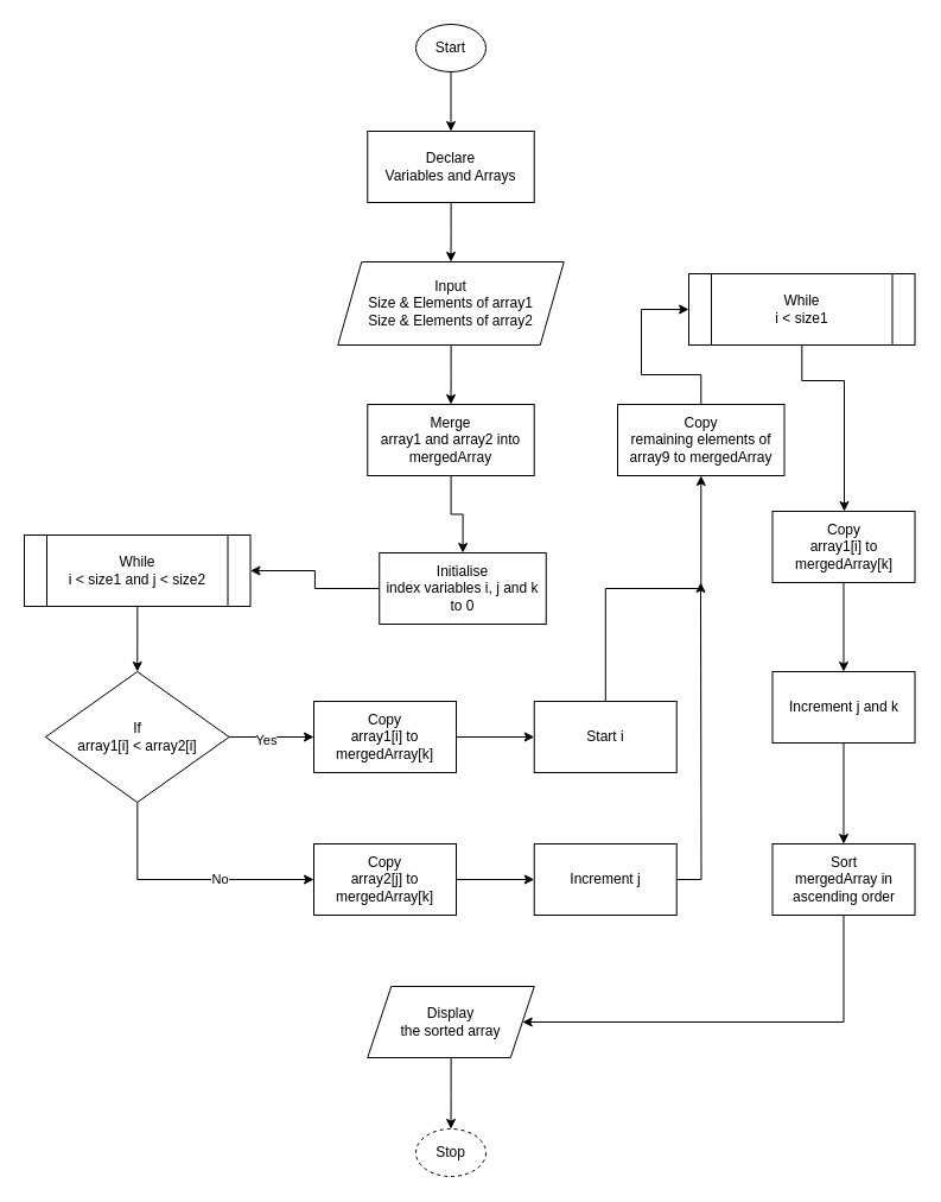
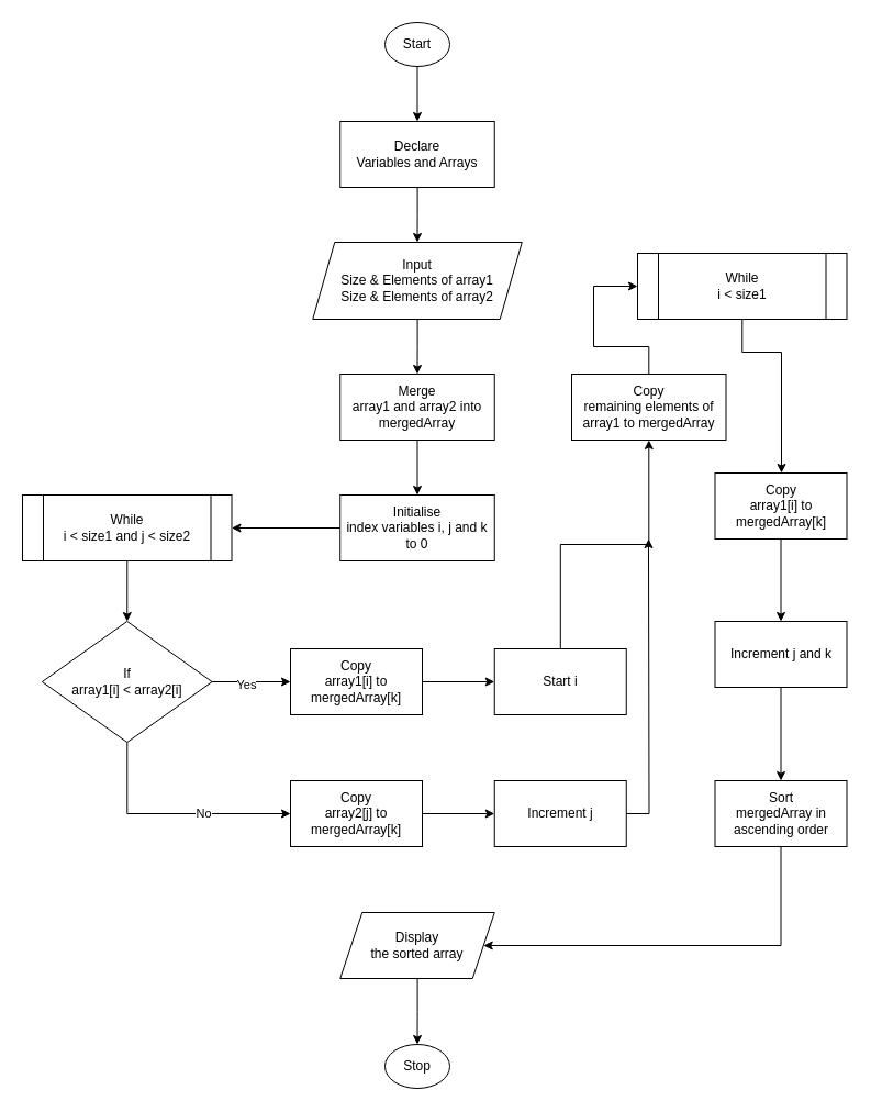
  <mxCell id="0" />
  <mxCell id="1" parent="0" />
  <mxCell id="2" style="edgeStyle=orthogonalEdgeStyle;rounded=0;orthogonalLoop=1;jettySize=auto;html=1;entryX=0.5;entryY=0;entryDx=0;entryDy=0;" edge="1" parent="1" source="3" target="5"><mxGeometry relative="1" as="geometry" /></mxCell>
  <mxCell id="3" value="Start" style="ellipse;whiteSpace=wrap;html=1;" vertex="1" parent="1"><mxGeometry x="350" y="20" width="59" height="40" as="geometry" /></mxCell>
  <mxCell id="4" style="edgeStyle=orthogonalEdgeStyle;rounded=0;orthogonalLoop=1;jettySize=auto;html=1;entryX=0.5;entryY=0;entryDx=0;entryDy=0;" edge="1" parent="1" source="5" target="7"><mxGeometry relative="1" as="geometry" /></mxCell>
  <mxCell id="5" value="Declare&lt;br&gt;Variables and Arrays" style="rounded=0;whiteSpace=wrap;html=1;" vertex="1" parent="1"><mxGeometry x="309.25" y="110" width="140.5" height="60" as="geometry" /></mxCell>
  <mxCell id="6" style="edgeStyle=orthogonalEdgeStyle;rounded=0;orthogonalLoop=1;jettySize=auto;html=1;entryX=0.5;entryY=0;entryDx=0;entryDy=0;" edge="1" parent="1" source="7" target="9"><mxGeometry relative="1" as="geometry" /></mxCell>
  <mxCell id="7" value="Input&lt;br&gt;Size &amp;amp; Elements of array1&lt;br&gt;Size &amp;amp; Elements of array2" style="shape=parallelogram;perimeter=parallelogramPerimeter;whiteSpace=wrap;html=1;fixedSize=1;" vertex="1" parent="1"><mxGeometry x="284.25" y="220" width="190.5" height="70" as="geometry" /></mxCell>
  <mxCell id="8" style="edgeStyle=orthogonalEdgeStyle;rounded=0;orthogonalLoop=1;jettySize=auto;html=1;" edge="1" parent="1" source="9" target="11"><mxGeometry relative="1" as="geometry" /></mxCell>
  <mxCell id="9" value="Merge&lt;br&gt;array1 and array2 into mergedArray" style="rounded=0;whiteSpace=wrap;html=1;" vertex="1" parent="1"><mxGeometry x="309.25" y="340" width="140.5" height="60" as="geometry" /></mxCell>
  <mxCell id="10" style="edgeStyle=orthogonalEdgeStyle;rounded=0;orthogonalLoop=1;jettySize=auto;html=1;entryX=1;entryY=0.5;entryDx=0;entryDy=0;" edge="1" parent="1" source="11" target="13"><mxGeometry relative="1" as="geometry" /></mxCell>
- <mxCell id="11" value="Initialise&lt;br&gt;index variables i, j and k to 0" style="rounded=0;whiteSpace=wrap;html=1;" vertex="1" parent="1"><mxGeometry x="319.25" y="465" width="140.5" height="60" as="geometry" /></mxCell>
+ <mxCell id="11" value="Initialise&lt;br&gt;index variables i, j and k to 0" style="rounded=0;whiteSpace=wrap;html=1;" vertex="1" parent="1"><mxGeometry x="309.25" y="450" width="140.5" height="60" as="geometry" /></mxCell>
  <mxCell id="12" style="edgeStyle=orthogonalEdgeStyle;rounded=0;orthogonalLoop=1;jettySize=auto;html=1;entryX=0.5;entryY=0;entryDx=0;entryDy=0;" edge="1" parent="1" source="13" target="18"><mxGeometry relative="1" as="geometry" /></mxCell>
  <mxCell id="13" value="While&lt;br&gt;i &amp;lt; size1 and j &amp;lt; size2" style="shape=process;whiteSpace=wrap;html=1;backgroundOutline=1;" vertex="1" parent="1"><mxGeometry x="20" y="450" width="190.5" height="60" as="geometry" /></mxCell>
  <mxCell id="14" style="edgeStyle=orthogonalEdgeStyle;rounded=0;orthogonalLoop=1;jettySize=auto;html=1;entryX=0;entryY=0.5;entryDx=0;entryDy=0;" edge="1" parent="1" source="18" target="20"><mxGeometry relative="1" as="geometry" /></mxCell>
  <mxCell id="15" value="Yes" style="edgeLabel;html=1;align=center;verticalAlign=middle;resizable=0;points=[];" vertex="1" connectable="0" parent="14"><mxGeometry x="-0.14" y="-2" relative="1" as="geometry"><mxPoint as="offset" /></mxGeometry></mxCell>
  <mxCell id="16" style="edgeStyle=orthogonalEdgeStyle;rounded=0;orthogonalLoop=1;jettySize=auto;html=1;entryX=0;entryY=0.5;entryDx=0;entryDy=0;" edge="1" parent="1" source="18" target="24"><mxGeometry relative="1" as="geometry"><Array as="points"><mxPoint x="115" y="740" /></Array></mxGeometry></mxCell>
  <mxCell id="17" value="No" style="edgeLabel;html=1;align=center;verticalAlign=middle;resizable=0;points=[];" vertex="1" connectable="0" parent="16"><mxGeometry x="0.253" y="1" relative="1" as="geometry"><mxPoint as="offset" /></mxGeometry></mxCell>
  <mxCell id="18" value="If&lt;br&gt;array1[i] &amp;lt; array2[i]" style="rhombus;whiteSpace=wrap;html=1;" vertex="1" parent="1"><mxGeometry x="37.88" y="565" width="154.75" height="110" as="geometry" /></mxCell>
  <mxCell id="19" style="edgeStyle=orthogonalEdgeStyle;rounded=0;orthogonalLoop=1;jettySize=auto;html=1;entryX=0;entryY=0.5;entryDx=0;entryDy=0;" edge="1" parent="1" source="20" target="22"><mxGeometry relative="1" as="geometry" /></mxCell>
  <mxCell id="20" value="Copy&lt;br&gt;array1[i] to mergedArray[k]" style="rounded=0;whiteSpace=wrap;html=1;" vertex="1" parent="1"><mxGeometry x="264" y="590" width="120" height="60" as="geometry" /></mxCell>
  <mxCell id="21" style="edgeStyle=orthogonalEdgeStyle;rounded=0;orthogonalLoop=1;jettySize=auto;html=1;" edge="1" parent="1" source="22" target="28"><mxGeometry relative="1" as="geometry" /></mxCell>
  <mxCell id="22" value="Start i" style="rounded=0;whiteSpace=wrap;html=1;" vertex="1" parent="1"><mxGeometry x="449.75" y="590" width="120" height="60" as="geometry" /></mxCell>
  <mxCell id="23" style="edgeStyle=orthogonalEdgeStyle;rounded=0;orthogonalLoop=1;jettySize=auto;html=1;" edge="1" parent="1" source="24" target="26"><mxGeometry relative="1" as="geometry" /></mxCell>
  <mxCell id="24" value="Copy&lt;br&gt;array2[j] to mergedArray[k]" style="rounded=0;whiteSpace=wrap;html=1;" vertex="1" parent="1"><mxGeometry x="264" y="710" width="120" height="60" as="geometry" /></mxCell>
  <mxCell id="25" style="edgeStyle=orthogonalEdgeStyle;rounded=0;orthogonalLoop=1;jettySize=auto;html=1;" edge="1" parent="1" source="26"><mxGeometry relative="1" as="geometry"><mxPoint x="590" y="490" as="targetPoint" /></mxGeometry></mxCell>
  <mxCell id="26" value="Increment j" style="rounded=0;whiteSpace=wrap;html=1;" vertex="1" parent="1"><mxGeometry x="449.75" y="710" width="120" height="60" as="geometry" /></mxCell>
  <mxCell id="27" style="edgeStyle=orthogonalEdgeStyle;rounded=0;orthogonalLoop=1;jettySize=auto;html=1;entryX=0;entryY=0.5;entryDx=0;entryDy=0;" edge="1" parent="1" source="28" target="30"><mxGeometry relative="1" as="geometry"><Array as="points"><mxPoint x="590" y="315" /><mxPoint x="540" y="315" /><mxPoint x="540" y="260" /></Array></mxGeometry></mxCell>
- <mxCell id="28" value="Copy&lt;br&gt;remaining elements of array9 to mergedArray" style="rounded=0;whiteSpace=wrap;html=1;" vertex="1" parent="1"><mxGeometry x="520" y="340" width="140.5" height="60" as="geometry" /></mxCell>
+ <mxCell id="28" value="Copy&lt;br&gt;remaining elements of array1 to mergedArray" style="rounded=0;whiteSpace=wrap;html=1;" vertex="1" parent="1"><mxGeometry x="520" y="340" width="140.5" height="60" as="geometry" /></mxCell>
  <mxCell id="29" style="edgeStyle=orthogonalEdgeStyle;rounded=0;orthogonalLoop=1;jettySize=auto;html=1;" edge="1" parent="1" source="30" target="32"><mxGeometry relative="1" as="geometry"><Array as="points"><mxPoint x="675" y="320" /><mxPoint x="711" y="320" /></Array></mxGeometry></mxCell>
  <mxCell id="30" value="While&lt;br&gt;i &amp;lt; size1" style="shape=process;whiteSpace=wrap;html=1;backgroundOutline=1;" vertex="1" parent="1"><mxGeometry x="580" y="230" width="190.5" height="60" as="geometry" /></mxCell>
  <mxCell id="31" style="edgeStyle=orthogonalEdgeStyle;rounded=0;orthogonalLoop=1;jettySize=auto;html=1;entryX=0.5;entryY=0;entryDx=0;entryDy=0;" edge="1" parent="1" source="32" target="34"><mxGeometry relative="1" as="geometry" /></mxCell>
  <mxCell id="32" value="Copy&lt;br&gt;array1[i] to mergedArray[k]" style="rounded=0;whiteSpace=wrap;html=1;" vertex="1" parent="1"><mxGeometry x="650.5" y="430" width="120" height="60" as="geometry" /></mxCell>
  <mxCell id="33" style="edgeStyle=orthogonalEdgeStyle;rounded=0;orthogonalLoop=1;jettySize=auto;html=1;entryX=0.5;entryY=0;entryDx=0;entryDy=0;" edge="1" parent="1" source="34" target="36"><mxGeometry relative="1" as="geometry" /></mxCell>
  <mxCell id="34" value="Increment j and k" style="rounded=0;whiteSpace=wrap;html=1;" vertex="1" parent="1"><mxGeometry x="650.5" y="565" width="120" height="60" as="geometry" /></mxCell>
  <mxCell id="35" style="edgeStyle=orthogonalEdgeStyle;rounded=0;orthogonalLoop=1;jettySize=auto;html=1;entryX=1;entryY=0.5;entryDx=0;entryDy=0;" edge="1" parent="1" source="36" target="38"><mxGeometry relative="1" as="geometry"><Array as="points"><mxPoint x="711" y="860" /></Array></mxGeometry></mxCell>
  <mxCell id="36" value="Sort&lt;br&gt;mergedArray in ascending order" style="rounded=0;whiteSpace=wrap;html=1;" vertex="1" parent="1"><mxGeometry x="650.5" y="710" width="120" height="60" as="geometry" /></mxCell>
  <mxCell id="37" style="edgeStyle=orthogonalEdgeStyle;rounded=0;orthogonalLoop=1;jettySize=auto;html=1;entryX=0.5;entryY=0;entryDx=0;entryDy=0;" edge="1" parent="1" source="38" target="39"><mxGeometry relative="1" as="geometry" /></mxCell>
  <mxCell id="38" value="Display&lt;br&gt;the sorted array" style="shape=parallelogram;perimeter=parallelogramPerimeter;whiteSpace=wrap;html=1;fixedSize=1;" vertex="1" parent="1"><mxGeometry x="309.25" y="830" width="140.5" height="60" as="geometry" /></mxCell>
- <mxCell id="39" value="Stop" style="ellipse;whiteSpace=wrap;html=1;dashed=1;" vertex="1" parent="1"><mxGeometry x="350" y="950" width="59" height="40" as="geometry" /></mxCell>
+ <mxCell id="39" value="Stop" style="ellipse;whiteSpace=wrap;html=1;" vertex="1" parent="1"><mxGeometry x="350" y="950" width="59" height="40" as="geometry" /></mxCell>
